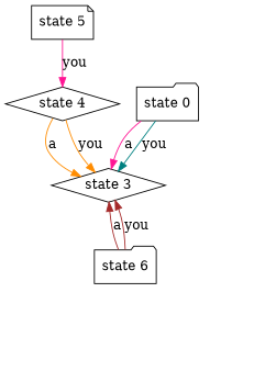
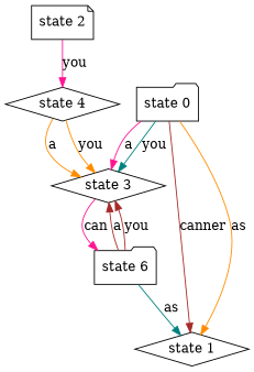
  digraph {
    node [shape=diamond]
    edge [color=deeppink]
-   "state 2" [shape=note label="state 5"]
+   "state 2" [shape=note]
    "state 4"
    "state 6" [shape=folder]
    "state 3"
+   "state 1"
    "state 0" [shape=folder]
    "state 2" -> "state 4" [label=you]
    "state 4" -> "state 3" [color=darkorange label=a]
    "state 4" -> "state 3" [color=darkorange label=you]
    "state 6" -> "state 3" [color=brown label=a]
    "state 6" -> "state 3" [color=brown label=you]
+   "state 6" -> "state 1" [color=teal label=as]
+   "state 3" -> "state 6" [label=can]
    "state 0" -> "state 3" [label=a]
    "state 0" -> "state 3" [color=teal label=you]
+   "state 0" -> "state 1" [color=brown label=canner]
+   "state 0" -> "state 1" [color=darkorange label=as]
  }
